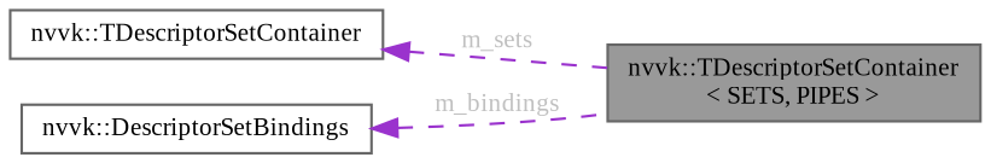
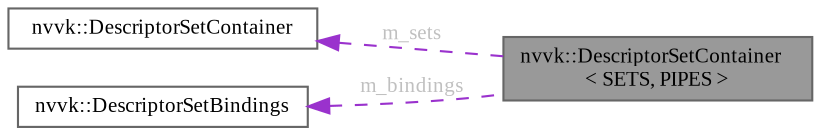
  digraph {
    fontname="Liberation Serif"
    rankdir=LR
    node [color=gray40 fillcolor=white fontname="Liberation Serif" fontsize=10 shape=box style=filled]
    edge [color=darkorchid3 dir=back fontcolor=grey fontname="Liberation Serif" fontsize=10 labelfontname=Helvetica labelfontsize=10 style=dashed]
-   n1 [fillcolor=grey60 fontcolor=black height=0.2 label="nvvk::TDescriptorSetContainer\l\< SETS, PIPES \>" width=0.4]
-   n2 [height=0.2 label="nvvk::TDescriptorSetContainer" width=0.4]
+   n1 [fillcolor=grey60 fontcolor=black height=0.2 label="nvvk::DescriptorSetContainer\l\< SETS, PIPES \>" width=0.4]
+   n2 [height=0.2 label="nvvk::DescriptorSetContainer" width=0.4]
    n3 [height=0.2 label="nvvk::DescriptorSetBindings" width=0.4]
    n2 -> n1 [label=" m_sets"]
    n3 -> n1 [label=" m_bindings"]
  }
